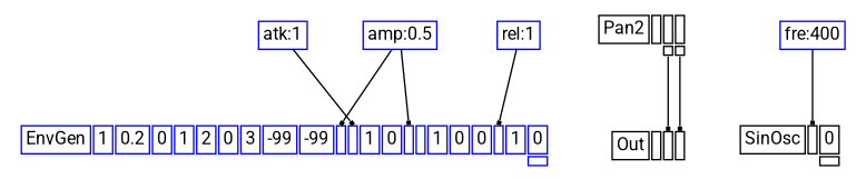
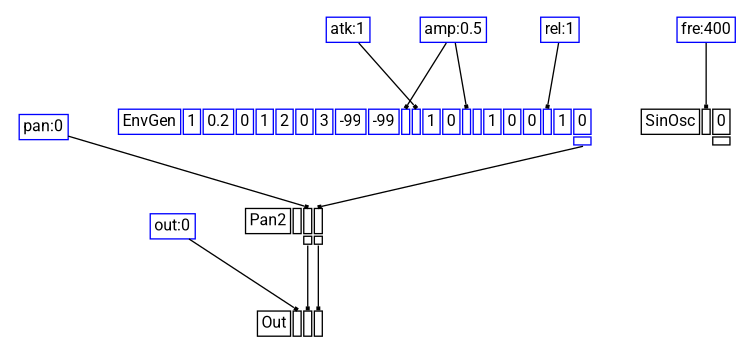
  digraph {
    fontname=Roboto
    splines=false
    node [color=blue fontname=Roboto fontsize=12 shape=plaintext]
    edge [arrowhead=box arrowsize=0.25 fontname=Roboto headport=i_2 tailport=o_0]
    n1 [label=<<TABLE BORDER="0" CELLBORDER="1"><TR><TD PORT="o_0">rel:1</TD></TR></TABLE>>]
    n2 [label=<<TABLE BORDER="0" CELLBORDER="1"><TR><TD>EnvGen</TD><TD ID="u_14:K_0">1</TD><TD ID="u_14:K_1">0.2</TD><TD ID="u_14:K_2">0</TD><TD ID="u_14:K_3">1</TD><TD ID="u_14:K_4">2</TD><TD ID="u_14:K_5">0</TD><TD ID="u_14:K_6">3</TD><TD ID="u_14:K_7">-99</TD><TD ID="u_14:K_8">-99</TD><TD PORT="i_9" ID="u_14:i_9"></TD><TD PORT="i_10" ID="u_14:i_10"></TD><TD ID="u_14:K_11">1</TD><TD ID="u_14:K_12">0</TD><TD PORT="i_13" ID="u_14:i_13"></TD><TD PORT="i_14" ID="u_14:i_14"></TD><TD ID="u_14:K_15">1</TD><TD ID="u_14:K_16">0</TD><TD ID="u_14:K_17">0</TD><TD PORT="i_18" ID="u_14:i_18"></TD><TD ID="u_14:K_19">1</TD><TD ID="u_14:K_20">0</TD></TR><TR><TD BORDER="0"></TD><TD BORDER="0"></TD><TD BORDER="0"></TD><TD BORDER="0"></TD><TD BORDER="0"></TD><TD BORDER="0"></TD><TD BORDER="0"></TD><TD BORDER="0"></TD><TD BORDER="0"></TD><TD BORDER="0"></TD><TD BORDER="0"></TD><TD BORDER="0"></TD><TD BORDER="0"></TD><TD BORDER="0"></TD><TD BORDER="0"></TD><TD BORDER="0"></TD><TD BORDER="0"></TD><TD BORDER="0"></TD><TD BORDER="0"></TD><TD BORDER="0"></TD><TD BORDER="0"></TD><TD PORT="o_0" ID="u_14:o_0"></TD></TR></TABLE>>]
    n3 [color=black label=<<TABLE BORDER="0" CELLBORDER="1"><TR><TD>Pan2</TD><TD PORT="i_0" ID="u_15:i_0"></TD><TD PORT="i_1" ID="u_15:i_1"></TD><TD PORT="i_2" ID="u_15:i_2"></TD></TR><TR><TD BORDER="0"></TD><TD BORDER="0"></TD><TD PORT="o_0" ID="u_15:o_0"></TD><TD PORT="o_1" ID="u_15:o_1"></TD></TR></TABLE>>]
    n4 [label=<<TABLE BORDER="0" CELLBORDER="1"><TR><TD PORT="o_0">atk:1</TD></TR></TABLE>>]
    n5 [label=<<TABLE BORDER="0" CELLBORDER="1"><TR><TD PORT="o_0">amp:0.5</TD></TR></TABLE>>]
+   n6 [label=<<TABLE BORDER="0" CELLBORDER="1"><TR><TD PORT="o_0">pan:0</TD></TR></TABLE>>]
    n7 [color=black label=<<TABLE BORDER="0" CELLBORDER="1"><TR><TD>Out</TD><TD PORT="i_0" ID="u_18:i_0"></TD><TD PORT="i_1" ID="u_18:i_1"></TD><TD PORT="i_2" ID="u_18:i_2"></TD></TR></TABLE>>]
    n8 [label=<<TABLE BORDER="0" CELLBORDER="1"><TR><TD PORT="o_0">fre:400</TD></TR></TABLE>>]
    n9 [color=black label=<<TABLE BORDER="0" CELLBORDER="1"><TR><TD>SinOsc</TD><TD PORT="i_0" ID="u_3:i_0"></TD><TD ID="u_3:K_1">0</TD></TR><TR><TD BORDER="0"></TD><TD BORDER="0"></TD><TD PORT="o_0" ID="u_3:o_0"></TD></TR></TABLE>>]
+   n10 [label=<<TABLE BORDER="0" CELLBORDER="1"><TR><TD PORT="o_0">out:0</TD></TR></TABLE>>]
    n1 -> n2 [headport=i_18]
+   n2 -> n3
    n3 -> n7 [headport=i_1]
    n3 -> n7 [tailport=o_1]
    n4 -> n2 [headport=i_10]
    n5 -> n2 [headport=i_9]
    n5 -> n2 [headport=i_13]
+   n6 -> n3 [headport=i_1]
    n8 -> n9 [headport=i_0]
+   n10 -> n7 [headport=i_0]
  }
